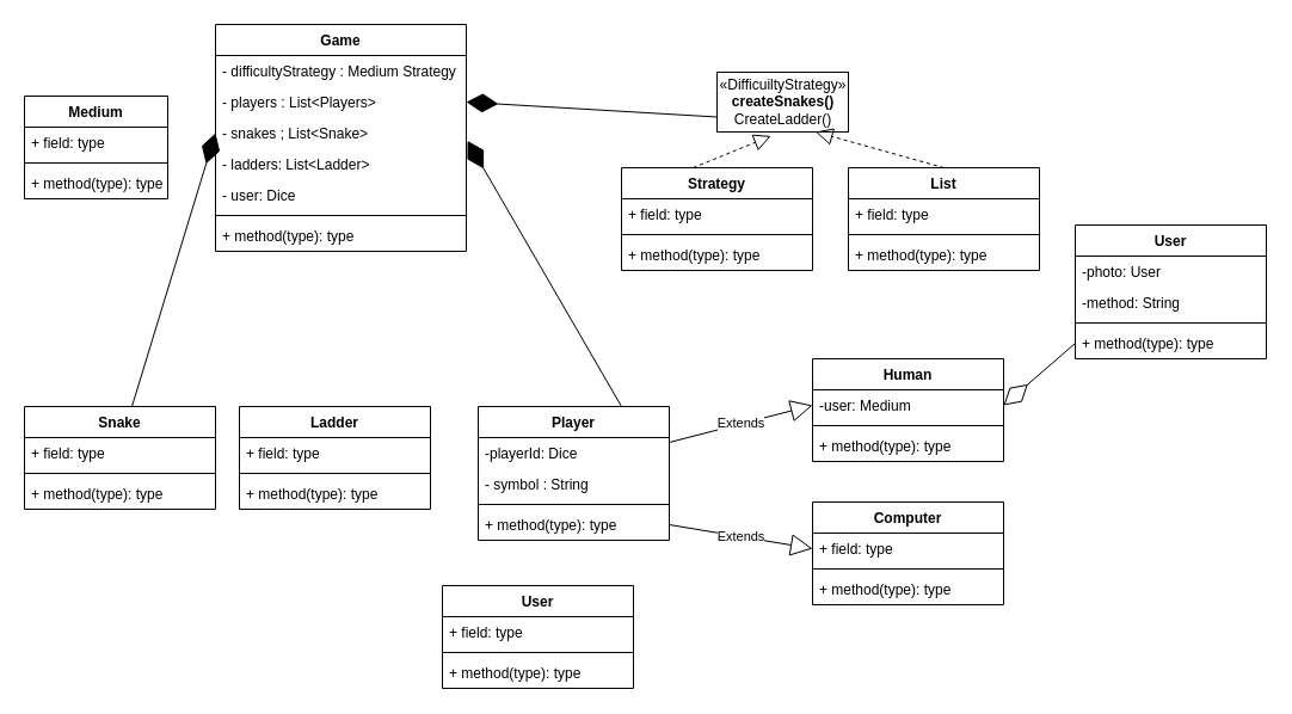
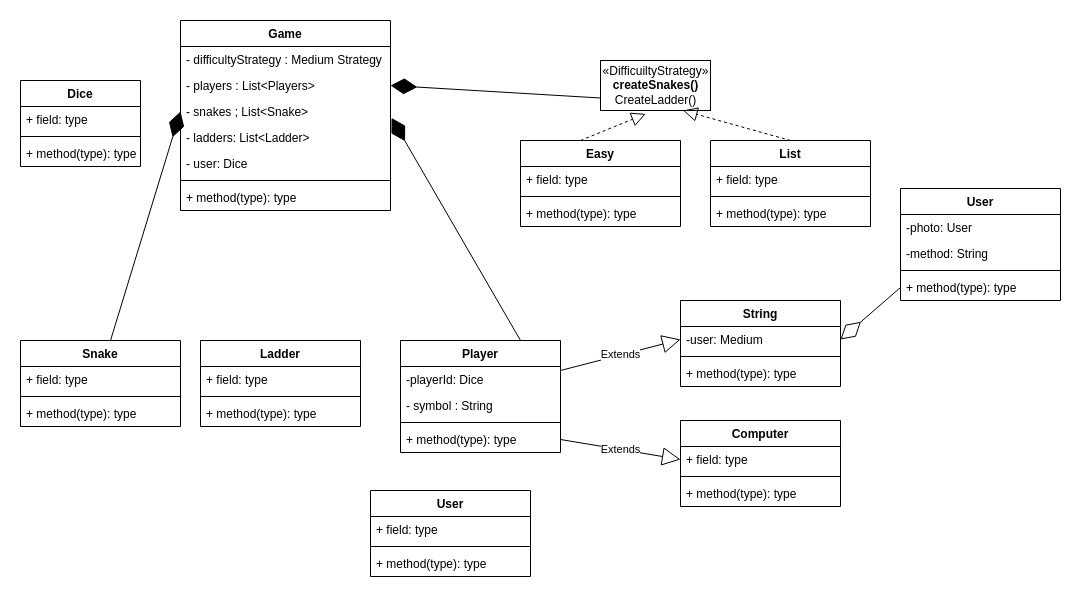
  <mxCell id="0" />
  <mxCell id="1" parent="0" />
  <mxCell id="2" value="Game" style="swimlane;fontStyle=1;align=center;verticalAlign=top;childLayout=stackLayout;horizontal=1;startSize=26;horizontalStack=0;resizeParent=1;resizeParentMax=0;resizeLast=0;collapsible=1;marginBottom=0;" vertex="1" parent="1"><mxGeometry x="180" y="20" width="210" height="190" as="geometry" /></mxCell>
  <mxCell id="3" value="- difficultyStrategy : Medium Strategy" style="text;strokeColor=none;fillColor=none;align=left;verticalAlign=top;spacingLeft=4;spacingRight=4;overflow=hidden;rotatable=0;points=[[0,0.5],[1,0.5]];portConstraint=eastwest;" vertex="1" parent="2"><mxGeometry y="26" width="210" height="26" as="geometry" /></mxCell>
  <mxCell id="4" value="- players : List&lt;Players&gt;" style="text;strokeColor=none;fillColor=none;align=left;verticalAlign=top;spacingLeft=4;spacingRight=4;overflow=hidden;rotatable=0;points=[[0,0.5],[1,0.5]];portConstraint=eastwest;" vertex="1" parent="2"><mxGeometry y="52" width="210" height="26" as="geometry" /></mxCell>
  <mxCell id="5" value="- snakes ; List&lt;Snake&gt;" style="text;strokeColor=none;fillColor=none;align=left;verticalAlign=top;spacingLeft=4;spacingRight=4;overflow=hidden;rotatable=0;points=[[0,0.5],[1,0.5]];portConstraint=eastwest;" vertex="1" parent="2"><mxGeometry y="78" width="210" height="26" as="geometry" /></mxCell>
  <mxCell id="6" value="- ladders: List&lt;Ladder&gt;" style="text;strokeColor=none;fillColor=none;align=left;verticalAlign=top;spacingLeft=4;spacingRight=4;overflow=hidden;rotatable=0;points=[[0,0.5],[1,0.5]];portConstraint=eastwest;" vertex="1" parent="2"><mxGeometry y="104" width="210" height="26" as="geometry" /></mxCell>
  <mxCell id="7" value="- user: Dice" style="text;strokeColor=none;fillColor=none;align=left;verticalAlign=top;spacingLeft=4;spacingRight=4;overflow=hidden;rotatable=0;points=[[0,0.5],[1,0.5]];portConstraint=eastwest;" vertex="1" parent="2"><mxGeometry y="130" width="210" height="26" as="geometry" /></mxCell>
  <mxCell id="8" value="" style="line;strokeWidth=1;fillColor=none;align=left;verticalAlign=middle;spacingTop=-1;spacingLeft=3;spacingRight=3;rotatable=0;labelPosition=right;points=[];portConstraint=eastwest;" vertex="1" parent="2"><mxGeometry y="156" width="210" height="8" as="geometry" /></mxCell>
  <mxCell id="9" value="+ method(type): type" style="text;strokeColor=none;fillColor=none;align=left;verticalAlign=top;spacingLeft=4;spacingRight=4;overflow=hidden;rotatable=0;points=[[0,0.5],[1,0.5]];portConstraint=eastwest;" vertex="1" parent="2"><mxGeometry y="164" width="210" height="26" as="geometry" /></mxCell>
  <mxCell id="10" value="Ladder" style="swimlane;fontStyle=1;align=center;verticalAlign=top;childLayout=stackLayout;horizontal=1;startSize=26;horizontalStack=0;resizeParent=1;resizeParentMax=0;resizeLast=0;collapsible=1;marginBottom=0;" vertex="1" parent="1"><mxGeometry x="200" y="340" width="160" height="86" as="geometry" /></mxCell>
  <mxCell id="11" value="+ field: type" style="text;strokeColor=none;fillColor=none;align=left;verticalAlign=top;spacingLeft=4;spacingRight=4;overflow=hidden;rotatable=0;points=[[0,0.5],[1,0.5]];portConstraint=eastwest;" vertex="1" parent="10"><mxGeometry y="26" width="160" height="26" as="geometry" /></mxCell>
  <mxCell id="12" value="" style="line;strokeWidth=1;fillColor=none;align=left;verticalAlign=middle;spacingTop=-1;spacingLeft=3;spacingRight=3;rotatable=0;labelPosition=right;points=[];portConstraint=eastwest;" vertex="1" parent="10"><mxGeometry y="52" width="160" height="8" as="geometry" /></mxCell>
  <mxCell id="13" value="+ method(type): type" style="text;strokeColor=none;fillColor=none;align=left;verticalAlign=top;spacingLeft=4;spacingRight=4;overflow=hidden;rotatable=0;points=[[0,0.5],[1,0.5]];portConstraint=eastwest;" vertex="1" parent="10"><mxGeometry y="60" width="160" height="26" as="geometry" /></mxCell>
  <mxCell id="14" value="Snake" style="swimlane;fontStyle=1;align=center;verticalAlign=top;childLayout=stackLayout;horizontal=1;startSize=26;horizontalStack=0;resizeParent=1;resizeParentMax=0;resizeLast=0;collapsible=1;marginBottom=0;" vertex="1" parent="1"><mxGeometry x="20" y="340" width="160" height="86" as="geometry" /></mxCell>
  <mxCell id="15" value="+ field: type" style="text;strokeColor=none;fillColor=none;align=left;verticalAlign=top;spacingLeft=4;spacingRight=4;overflow=hidden;rotatable=0;points=[[0,0.5],[1,0.5]];portConstraint=eastwest;" vertex="1" parent="14"><mxGeometry y="26" width="160" height="26" as="geometry" /></mxCell>
  <mxCell id="16" value="" style="line;strokeWidth=1;fillColor=none;align=left;verticalAlign=middle;spacingTop=-1;spacingLeft=3;spacingRight=3;rotatable=0;labelPosition=right;points=[];portConstraint=eastwest;" vertex="1" parent="14"><mxGeometry y="52" width="160" height="8" as="geometry" /></mxCell>
  <mxCell id="17" value="+ method(type): type" style="text;strokeColor=none;fillColor=none;align=left;verticalAlign=top;spacingLeft=4;spacingRight=4;overflow=hidden;rotatable=0;points=[[0,0.5],[1,0.5]];portConstraint=eastwest;" vertex="1" parent="14"><mxGeometry y="60" width="160" height="26" as="geometry" /></mxCell>
  <mxCell id="18" value="Player" style="swimlane;fontStyle=1;align=center;verticalAlign=top;childLayout=stackLayout;horizontal=1;startSize=26;horizontalStack=0;resizeParent=1;resizeParentMax=0;resizeLast=0;collapsible=1;marginBottom=0;" vertex="1" parent="1"><mxGeometry x="400" y="340" width="160" height="112" as="geometry" /></mxCell>
  <mxCell id="19" value="-playerId: Dice" style="text;strokeColor=none;fillColor=none;align=left;verticalAlign=top;spacingLeft=4;spacingRight=4;overflow=hidden;rotatable=0;points=[[0,0.5],[1,0.5]];portConstraint=eastwest;" vertex="1" parent="18"><mxGeometry y="26" width="160" height="26" as="geometry" /></mxCell>
  <mxCell id="20" value="- symbol : String" style="text;strokeColor=none;fillColor=none;align=left;verticalAlign=top;spacingLeft=4;spacingRight=4;overflow=hidden;rotatable=0;points=[[0,0.5],[1,0.5]];portConstraint=eastwest;" vertex="1" parent="18"><mxGeometry y="52" width="160" height="26" as="geometry" /></mxCell>
  <mxCell id="21" value="" style="line;strokeWidth=1;fillColor=none;align=left;verticalAlign=middle;spacingTop=-1;spacingLeft=3;spacingRight=3;rotatable=0;labelPosition=right;points=[];portConstraint=eastwest;" vertex="1" parent="18"><mxGeometry y="78" width="160" height="8" as="geometry" /></mxCell>
  <mxCell id="22" value="+ method(type): type" style="text;strokeColor=none;fillColor=none;align=left;verticalAlign=top;spacingLeft=4;spacingRight=4;overflow=hidden;rotatable=0;points=[[0,0.5],[1,0.5]];portConstraint=eastwest;" vertex="1" parent="18"><mxGeometry y="86" width="160" height="26" as="geometry" /></mxCell>
- <mxCell id="23" value="Medium" style="swimlane;fontStyle=1;align=center;verticalAlign=top;childLayout=stackLayout;horizontal=1;startSize=26;horizontalStack=0;resizeParent=1;resizeParentMax=0;resizeLast=0;collapsible=1;marginBottom=0;" vertex="1" parent="1"><mxGeometry x="20" y="80" width="120" height="86" as="geometry" /></mxCell>
+ <mxCell id="23" value="Dice" style="swimlane;fontStyle=1;align=center;verticalAlign=top;childLayout=stackLayout;horizontal=1;startSize=26;horizontalStack=0;resizeParent=1;resizeParentMax=0;resizeLast=0;collapsible=1;marginBottom=0;" vertex="1" parent="1"><mxGeometry x="20" y="80" width="120" height="86" as="geometry" /></mxCell>
  <mxCell id="24" value="+ field: type" style="text;strokeColor=none;fillColor=none;align=left;verticalAlign=top;spacingLeft=4;spacingRight=4;overflow=hidden;rotatable=0;points=[[0,0.5],[1,0.5]];portConstraint=eastwest;" vertex="1" parent="23"><mxGeometry y="26" width="120" height="26" as="geometry" /></mxCell>
  <mxCell id="25" value="" style="line;strokeWidth=1;fillColor=none;align=left;verticalAlign=middle;spacingTop=-1;spacingLeft=3;spacingRight=3;rotatable=0;labelPosition=right;points=[];portConstraint=eastwest;" vertex="1" parent="23"><mxGeometry y="52" width="120" height="8" as="geometry" /></mxCell>
  <mxCell id="26" value="+ method(type): type" style="text;strokeColor=none;fillColor=none;align=left;verticalAlign=top;spacingLeft=4;spacingRight=4;overflow=hidden;rotatable=0;points=[[0,0.5],[1,0.5]];portConstraint=eastwest;" vertex="1" parent="23"><mxGeometry y="60" width="120" height="26" as="geometry" /></mxCell>
  <mxCell id="27" value="User" style="swimlane;fontStyle=1;align=center;verticalAlign=top;childLayout=stackLayout;horizontal=1;startSize=26;horizontalStack=0;resizeParent=1;resizeParentMax=0;resizeLast=0;collapsible=1;marginBottom=0;" vertex="1" parent="1"><mxGeometry x="370" y="490" width="160" height="86" as="geometry" /></mxCell>
  <mxCell id="28" value="+ field: type" style="text;strokeColor=none;fillColor=none;align=left;verticalAlign=top;spacingLeft=4;spacingRight=4;overflow=hidden;rotatable=0;points=[[0,0.5],[1,0.5]];portConstraint=eastwest;" vertex="1" parent="27"><mxGeometry y="26" width="160" height="26" as="geometry" /></mxCell>
  <mxCell id="29" value="" style="line;strokeWidth=1;fillColor=none;align=left;verticalAlign=middle;spacingTop=-1;spacingLeft=3;spacingRight=3;rotatable=0;labelPosition=right;points=[];portConstraint=eastwest;" vertex="1" parent="27"><mxGeometry y="52" width="160" height="8" as="geometry" /></mxCell>
  <mxCell id="30" value="+ method(type): type" style="text;strokeColor=none;fillColor=none;align=left;verticalAlign=top;spacingLeft=4;spacingRight=4;overflow=hidden;rotatable=0;points=[[0,0.5],[1,0.5]];portConstraint=eastwest;" vertex="1" parent="27"><mxGeometry y="60" width="160" height="26" as="geometry" /></mxCell>
- <mxCell id="31" value="Human" style="swimlane;fontStyle=1;align=center;verticalAlign=top;childLayout=stackLayout;horizontal=1;startSize=26;horizontalStack=0;resizeParent=1;resizeParentMax=0;resizeLast=0;collapsible=1;marginBottom=0;" vertex="1" parent="1"><mxGeometry x="680" y="300" width="160" height="86" as="geometry" /></mxCell>
+ <mxCell id="31" value="String" style="swimlane;fontStyle=1;align=center;verticalAlign=top;childLayout=stackLayout;horizontal=1;startSize=26;horizontalStack=0;resizeParent=1;resizeParentMax=0;resizeLast=0;collapsible=1;marginBottom=0;" vertex="1" parent="1"><mxGeometry x="680" y="300" width="160" height="86" as="geometry" /></mxCell>
  <mxCell id="32" value="-user: Medium" style="text;strokeColor=none;fillColor=none;align=left;verticalAlign=top;spacingLeft=4;spacingRight=4;overflow=hidden;rotatable=0;points=[[0,0.5],[1,0.5]];portConstraint=eastwest;" vertex="1" parent="31"><mxGeometry y="26" width="160" height="26" as="geometry" /></mxCell>
  <mxCell id="33" value="" style="line;strokeWidth=1;fillColor=none;align=left;verticalAlign=middle;spacingTop=-1;spacingLeft=3;spacingRight=3;rotatable=0;labelPosition=right;points=[];portConstraint=eastwest;" vertex="1" parent="31"><mxGeometry y="52" width="160" height="8" as="geometry" /></mxCell>
  <mxCell id="34" value="+ method(type): type" style="text;strokeColor=none;fillColor=none;align=left;verticalAlign=top;spacingLeft=4;spacingRight=4;overflow=hidden;rotatable=0;points=[[0,0.5],[1,0.5]];portConstraint=eastwest;" vertex="1" parent="31"><mxGeometry y="60" width="160" height="26" as="geometry" /></mxCell>
  <mxCell id="35" value="Computer" style="swimlane;fontStyle=1;align=center;verticalAlign=top;childLayout=stackLayout;horizontal=1;startSize=26;horizontalStack=0;resizeParent=1;resizeParentMax=0;resizeLast=0;collapsible=1;marginBottom=0;" vertex="1" parent="1"><mxGeometry x="680" y="420" width="160" height="86" as="geometry" /></mxCell>
  <mxCell id="36" value="+ field: type" style="text;strokeColor=none;fillColor=none;align=left;verticalAlign=top;spacingLeft=4;spacingRight=4;overflow=hidden;rotatable=0;points=[[0,0.5],[1,0.5]];portConstraint=eastwest;" vertex="1" parent="35"><mxGeometry y="26" width="160" height="26" as="geometry" /></mxCell>
  <mxCell id="37" value="" style="line;strokeWidth=1;fillColor=none;align=left;verticalAlign=middle;spacingTop=-1;spacingLeft=3;spacingRight=3;rotatable=0;labelPosition=right;points=[];portConstraint=eastwest;" vertex="1" parent="35"><mxGeometry y="52" width="160" height="8" as="geometry" /></mxCell>
  <mxCell id="38" value="+ method(type): type" style="text;strokeColor=none;fillColor=none;align=left;verticalAlign=top;spacingLeft=4;spacingRight=4;overflow=hidden;rotatable=0;points=[[0,0.5],[1,0.5]];portConstraint=eastwest;" vertex="1" parent="35"><mxGeometry y="60" width="160" height="26" as="geometry" /></mxCell>
  <mxCell id="39" value="" style="endArrow=diamondThin;endFill=1;endSize=24;html=1;rounded=0;entryX=1.005;entryY=-0.254;entryDx=0;entryDy=0;entryPerimeter=0;exitX=0.75;exitY=0;exitDx=0;exitDy=0;" edge="1" parent="1" source="18" target="6"><mxGeometry width="160" relative="1" as="geometry"><mxPoint x="510" y="300" as="sourcePoint" /><mxPoint x="670" y="300" as="targetPoint" /></mxGeometry></mxCell>
  <mxCell id="40" value="" style="endArrow=diamondThin;endFill=1;endSize=24;html=1;rounded=0;entryX=0;entryY=0.5;entryDx=0;entryDy=0;exitX=0.5;exitY=0;exitDx=0;exitDy=0;" edge="1" parent="1" target="5"><mxGeometry width="160" relative="1" as="geometry"><mxPoint x="110" y="340" as="sourcePoint" /><mxPoint x="150" y="285.396" as="targetPoint" /></mxGeometry></mxCell>
  <mxCell id="41" value="Extends" style="endArrow=block;endSize=16;endFill=0;html=1;rounded=0;entryX=0;entryY=0.5;entryDx=0;entryDy=0;" edge="1" parent="1" target="32"><mxGeometry width="160" relative="1" as="geometry"><mxPoint x="560" y="370" as="sourcePoint" /><mxPoint x="720" y="370" as="targetPoint" /></mxGeometry></mxCell>
  <mxCell id="42" value="Extends" style="endArrow=block;endSize=16;endFill=0;html=1;rounded=0;entryX=0;entryY=0.5;entryDx=0;entryDy=0;exitX=1;exitY=0.5;exitDx=0;exitDy=0;" edge="1" parent="1" source="22" target="36"><mxGeometry width="160" relative="1" as="geometry"><mxPoint x="570" y="380" as="sourcePoint" /><mxPoint x="690" y="349" as="targetPoint" /></mxGeometry></mxCell>
  <mxCell id="43" value="«DifficuiltyStrategy»&lt;br&gt;&lt;b&gt;createSnakes()&lt;br&gt;&lt;/b&gt;CreateLadder()" style="html=1;" vertex="1" parent="1"><mxGeometry x="600" y="60" width="110" height="50" as="geometry" /></mxCell>
- <mxCell id="44" value="Strategy" style="swimlane;fontStyle=1;align=center;verticalAlign=top;childLayout=stackLayout;horizontal=1;startSize=26;horizontalStack=0;resizeParent=1;resizeParentMax=0;resizeLast=0;collapsible=1;marginBottom=0;" vertex="1" parent="1"><mxGeometry x="520" width="160" height="86" as="geometry" y="140" /></mxCell>
+ <mxCell id="44" value="Easy" style="swimlane;fontStyle=1;align=center;verticalAlign=top;childLayout=stackLayout;horizontal=1;startSize=26;horizontalStack=0;resizeParent=1;resizeParentMax=0;resizeLast=0;collapsible=1;marginBottom=0;" vertex="1" parent="1"><mxGeometry x="520" width="160" height="86" as="geometry" y="140" /></mxCell>
  <mxCell id="45" value="" style="endArrow=block;dashed=1;endFill=0;endSize=12;html=1;rounded=0;entryX=0.411;entryY=1.068;entryDx=0;entryDy=0;entryPerimeter=0;" edge="1" parent="44" target="43"><mxGeometry width="160" relative="1" as="geometry"><mxPoint x="60" as="sourcePoint" /><mxPoint x="160" y="26" as="targetPoint" /></mxGeometry></mxCell>
  <mxCell id="46" value="+ field: type" style="text;strokeColor=none;fillColor=none;align=left;verticalAlign=top;spacingLeft=4;spacingRight=4;overflow=hidden;rotatable=0;points=[[0,0.5],[1,0.5]];portConstraint=eastwest;" vertex="1" parent="44"><mxGeometry y="26" width="160" height="26" as="geometry" /></mxCell>
  <mxCell id="47" value="" style="line;strokeWidth=1;fillColor=none;align=left;verticalAlign=middle;spacingTop=-1;spacingLeft=3;spacingRight=3;rotatable=0;labelPosition=right;points=[];portConstraint=eastwest;" vertex="1" parent="44"><mxGeometry y="52" width="160" height="8" as="geometry" /></mxCell>
  <mxCell id="48" value="+ method(type): type" style="text;strokeColor=none;fillColor=none;align=left;verticalAlign=top;spacingLeft=4;spacingRight=4;overflow=hidden;rotatable=0;points=[[0,0.5],[1,0.5]];portConstraint=eastwest;" vertex="1" parent="44"><mxGeometry y="60" width="160" height="26" as="geometry" /></mxCell>
  <mxCell id="49" value="List" style="swimlane;fontStyle=1;align=center;verticalAlign=top;childLayout=stackLayout;horizontal=1;startSize=26;horizontalStack=0;resizeParent=1;resizeParentMax=0;resizeLast=0;collapsible=1;marginBottom=0;" vertex="1" parent="1"><mxGeometry x="710" width="160" height="86" as="geometry" y="140" /></mxCell>
  <mxCell id="50" value="+ field: type" style="text;strokeColor=none;fillColor=none;align=left;verticalAlign=top;spacingLeft=4;spacingRight=4;overflow=hidden;rotatable=0;points=[[0,0.5],[1,0.5]];portConstraint=eastwest;" vertex="1" parent="49"><mxGeometry y="26" width="160" height="26" as="geometry" /></mxCell>
  <mxCell id="51" value="" style="line;strokeWidth=1;fillColor=none;align=left;verticalAlign=middle;spacingTop=-1;spacingLeft=3;spacingRight=3;rotatable=0;labelPosition=right;points=[];portConstraint=eastwest;" vertex="1" parent="49"><mxGeometry y="52" width="160" height="8" as="geometry" /></mxCell>
  <mxCell id="52" value="+ method(type): type" style="text;strokeColor=none;fillColor=none;align=left;verticalAlign=top;spacingLeft=4;spacingRight=4;overflow=hidden;rotatable=0;points=[[0,0.5],[1,0.5]];portConstraint=eastwest;" vertex="1" parent="49"><mxGeometry y="60" width="160" height="26" as="geometry" /></mxCell>
  <mxCell id="53" value="" style="endArrow=block;dashed=1;endFill=0;endSize=12;html=1;rounded=0;entryX=0.75;entryY=1;entryDx=0;entryDy=0;exitX=0.5;exitY=0;exitDx=0;exitDy=0;" edge="1" parent="1" source="49" target="43"><mxGeometry width="160" relative="1" as="geometry"><mxPoint x="590" y="150" as="sourcePoint" /><mxPoint x="655.21" y="123.4" as="targetPoint" /></mxGeometry></mxCell>
  <mxCell id="54" value="" style="endArrow=diamondThin;endFill=1;endSize=24;html=1;rounded=0;exitX=0;exitY=0.75;exitDx=0;exitDy=0;entryX=1;entryY=0.5;entryDx=0;entryDy=0;" edge="1" parent="1" source="43" target="4"><mxGeometry width="160" relative="1" as="geometry"><mxPoint x="290" y="350" as="sourcePoint" /><mxPoint x="470" y="40" as="targetPoint" /></mxGeometry></mxCell>
  <mxCell id="55" value="User" style="swimlane;fontStyle=1;align=center;verticalAlign=top;childLayout=stackLayout;horizontal=1;startSize=26;horizontalStack=0;resizeParent=1;resizeParentMax=0;resizeLast=0;collapsible=1;marginBottom=0;" vertex="1" parent="1"><mxGeometry x="900" y="188" width="160" height="112" as="geometry" /></mxCell>
  <mxCell id="56" value="-photo: User" style="text;strokeColor=none;fillColor=none;align=left;verticalAlign=top;spacingLeft=4;spacingRight=4;overflow=hidden;rotatable=0;points=[[0,0.5],[1,0.5]];portConstraint=eastwest;" vertex="1" parent="55"><mxGeometry y="26" width="160" height="26" as="geometry" /></mxCell>
  <mxCell id="57" value="-method: String" style="text;strokeColor=none;fillColor=none;align=left;verticalAlign=top;spacingLeft=4;spacingRight=4;overflow=hidden;rotatable=0;points=[[0,0.5],[1,0.5]];portConstraint=eastwest;" vertex="1" parent="55"><mxGeometry y="52" width="160" height="26" as="geometry" /></mxCell>
  <mxCell id="58" value="" style="line;strokeWidth=1;fillColor=none;align=left;verticalAlign=middle;spacingTop=-1;spacingLeft=3;spacingRight=3;rotatable=0;labelPosition=right;points=[];portConstraint=eastwest;" vertex="1" parent="55"><mxGeometry y="78" width="160" height="8" as="geometry" /></mxCell>
  <mxCell id="59" value="+ method(type): type" style="text;strokeColor=none;fillColor=none;align=left;verticalAlign=top;spacingLeft=4;spacingRight=4;overflow=hidden;rotatable=0;points=[[0,0.5],[1,0.5]];portConstraint=eastwest;" vertex="1" parent="55"><mxGeometry y="86" width="160" height="26" as="geometry" /></mxCell>
  <mxCell id="60" value="" style="endArrow=diamondThin;endFill=0;endSize=24;html=1;rounded=0;entryX=1;entryY=0.5;entryDx=0;entryDy=0;exitX=0;exitY=0.5;exitDx=0;exitDy=0;" edge="1" parent="1" source="59" target="32"><mxGeometry width="160" relative="1" as="geometry"><mxPoint x="620" y="260" as="sourcePoint" /><mxPoint x="780" y="260" as="targetPoint" /></mxGeometry></mxCell>
